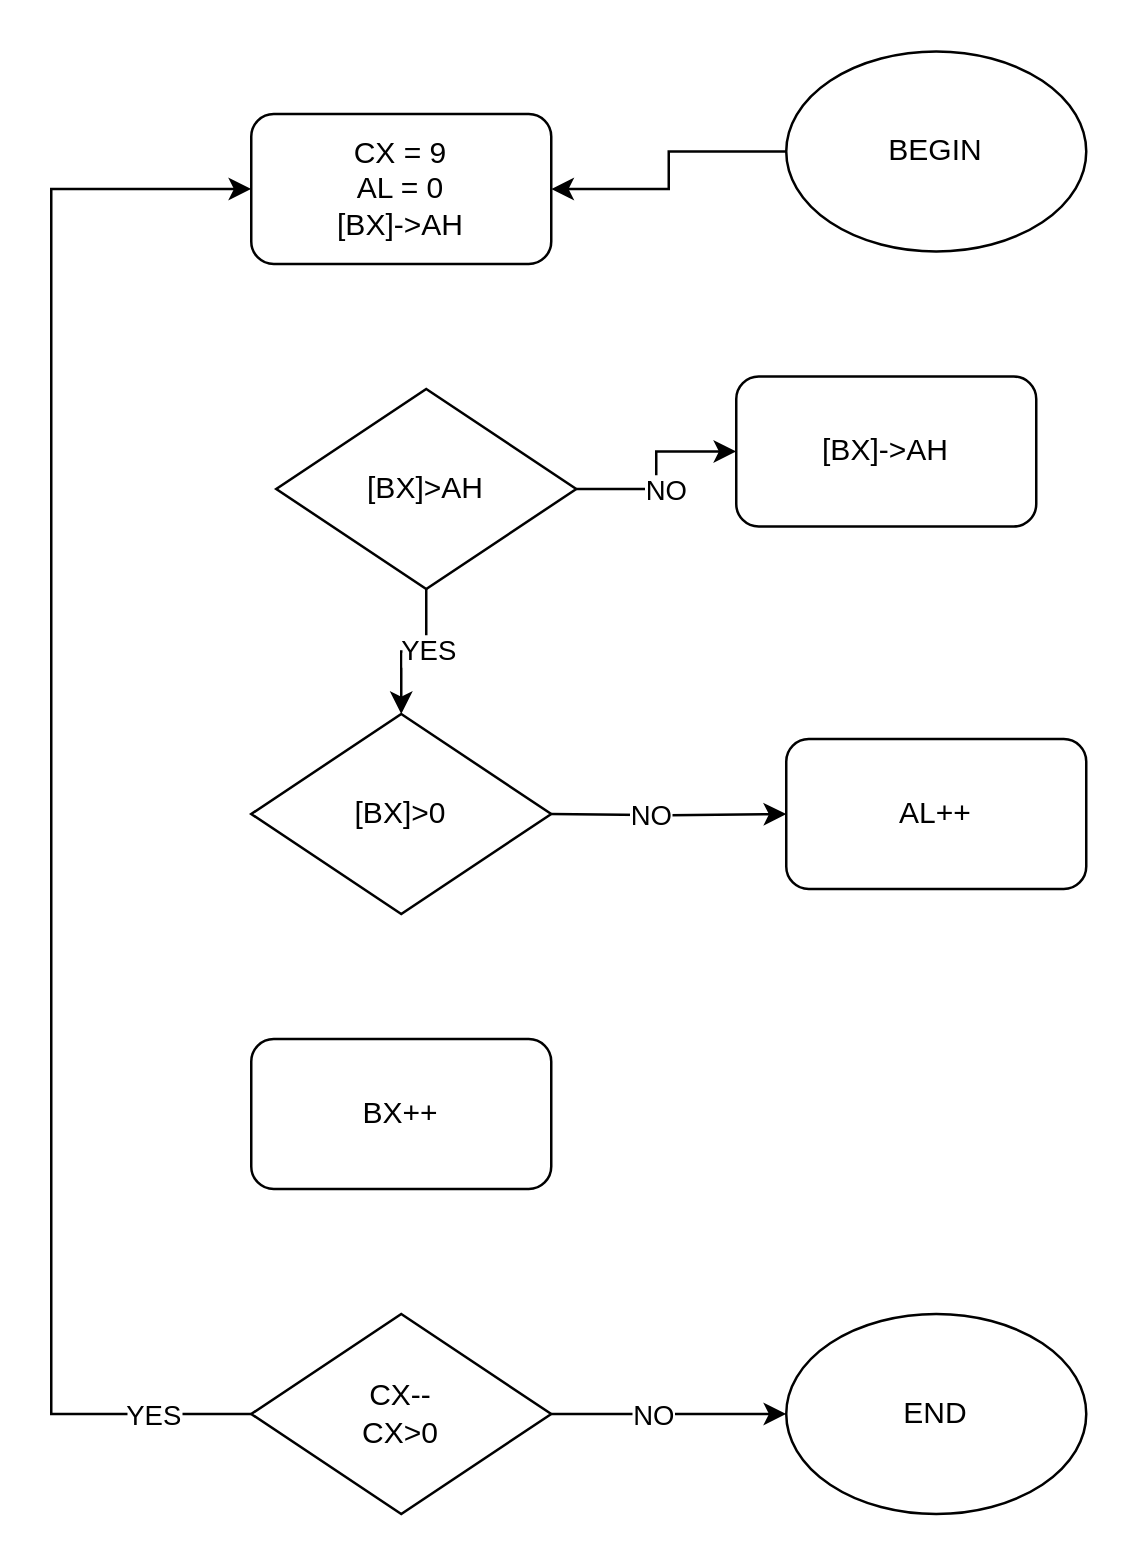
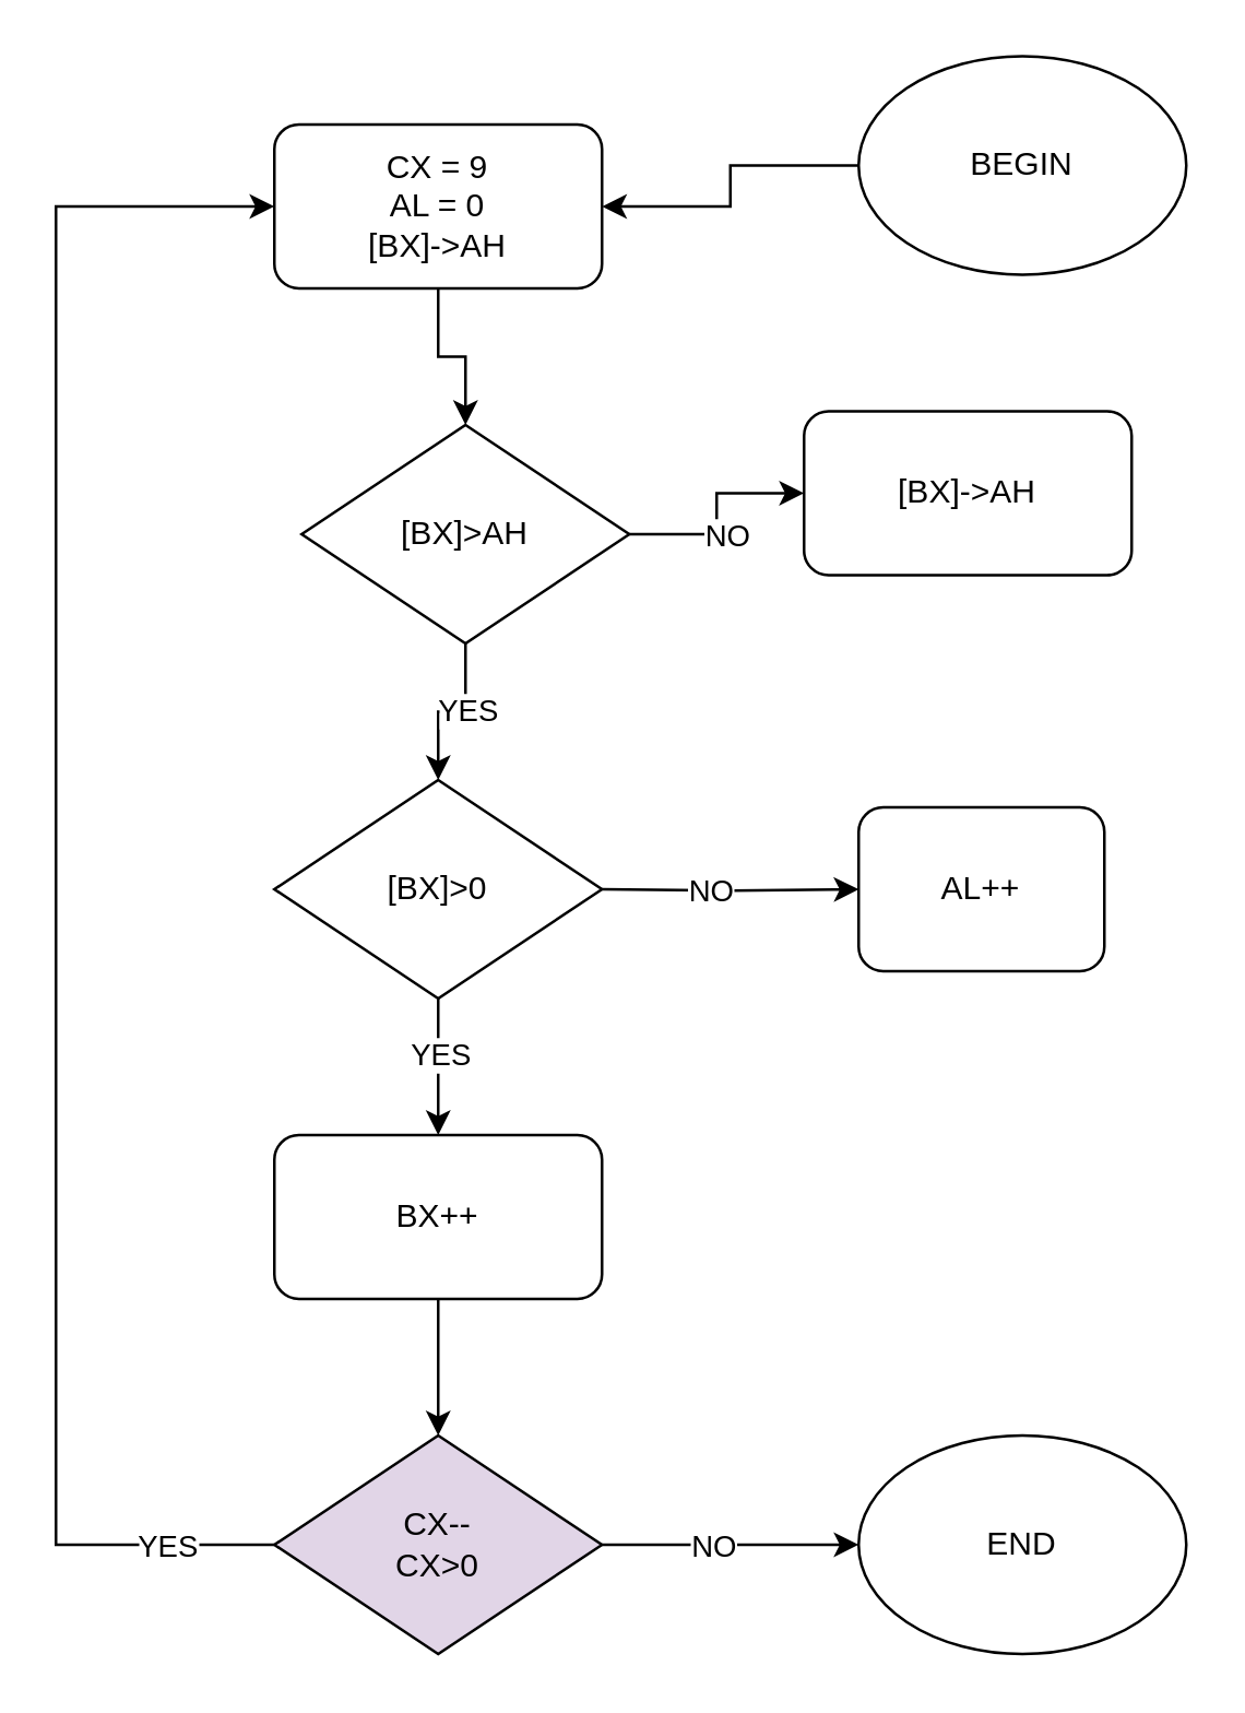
  <mxCell id="0" />
  <mxCell id="1" parent="0" />
+ <mxCell id="2" value="" style="edgeStyle=orthogonalEdgeStyle;rounded=0;orthogonalLoop=1;jettySize=auto;html=1;" edge="1" parent="1" source="3" target="9"><mxGeometry relative="1" as="geometry" /></mxCell>
  <mxCell id="3" value="CX = 9&lt;br&gt;AL = 0&lt;br&gt;[BX]-&amp;gt;AH" style="rounded=1;whiteSpace=wrap;html=1;" vertex="1" parent="1"><mxGeometry x="100" y="45" width="120" height="60" as="geometry" /></mxCell>
  <mxCell id="4" value="[BX]-&amp;gt;AH" style="rounded=1;whiteSpace=wrap;html=1;" vertex="1" parent="1"><mxGeometry x="294" y="150" width="120" height="60" as="geometry" /></mxCell>
  <mxCell id="5" value="" style="edgeStyle=orthogonalEdgeStyle;rounded=0;orthogonalLoop=1;jettySize=auto;html=1;" edge="1" parent="1" source="9" target="4"><mxGeometry relative="1" as="geometry" /></mxCell>
  <mxCell id="6" value="NO" style="edgeLabel;html=1;align=center;verticalAlign=middle;resizable=0;points=[];" vertex="1" connectable="0" parent="5"><mxGeometry x="-0.336" y="-3" relative="1" as="geometry"><mxPoint x="9" y="-3" as="offset" /></mxGeometry></mxCell>
  <mxCell id="7" value="" style="edgeStyle=orthogonalEdgeStyle;rounded=0;orthogonalLoop=1;jettySize=auto;html=1;" edge="1" parent="1" source="9" target="12"><mxGeometry relative="1" as="geometry" /></mxCell>
  <mxCell id="8" value="YES" style="edgeLabel;html=1;align=center;verticalAlign=middle;resizable=0;points=[];" vertex="1" connectable="0" parent="7"><mxGeometry x="-0.273" y="2" relative="1" as="geometry"><mxPoint x="-2" y="2" as="offset" /></mxGeometry></mxCell>
  <mxCell id="9" value="[BX]&amp;gt;AH" style="rhombus;whiteSpace=wrap;html=1;" vertex="1" parent="1"><mxGeometry x="110" y="155" width="120" height="80" as="geometry" /></mxCell>
+ <mxCell id="10" value="" style="edgeStyle=orthogonalEdgeStyle;rounded=0;orthogonalLoop=1;jettySize=auto;html=1;entryX=0.5;entryY=0;entryDx=0;entryDy=0;" edge="1" parent="1" source="12" target="17"><mxGeometry relative="1" as="geometry"><mxPoint x="160" y="415" as="targetPoint" /></mxGeometry></mxCell>
+ <mxCell id="11" value="YES" style="edgeLabel;html=1;align=center;verticalAlign=middle;resizable=0;points=[];" vertex="1" connectable="0" parent="10"><mxGeometry x="-0.25" y="2" relative="1" as="geometry"><mxPoint x="-2" y="1" as="offset" /></mxGeometry></mxCell>
  <mxCell id="12" value="[BX]&amp;gt;0" style="rhombus;whiteSpace=wrap;html=1;" vertex="1" parent="1"><mxGeometry x="100" y="285" width="120" height="80" as="geometry" /></mxCell>
  <mxCell id="13" style="edgeStyle=orthogonalEdgeStyle;rounded=0;orthogonalLoop=1;jettySize=auto;html=1;entryX=0;entryY=0.5;entryDx=0;entryDy=0;" edge="1" parent="1" source="15" target="3"><mxGeometry relative="1" as="geometry"><Array as="points"><mxPoint x="20" y="565" /><mxPoint x="20" y="75" /></Array></mxGeometry></mxCell>
  <mxCell id="14" value="YES" style="edgeLabel;html=1;align=center;verticalAlign=middle;resizable=0;points=[];" vertex="1" connectable="0" parent="13"><mxGeometry x="-0.809" y="-1" relative="1" as="geometry"><mxPoint x="22" y="1" as="offset" /></mxGeometry></mxCell>
- <mxCell id="15" value="CX--&lt;br&gt;CX&amp;gt;0" style="rhombus;whiteSpace=wrap;html=1;" vertex="1" parent="1"><mxGeometry x="100" y="525" width="120" height="80" as="geometry" /></mxCell>
+ <mxCell id="15" value="CX--&lt;br&gt;CX&amp;gt;0" style="rhombus;whiteSpace=wrap;html=1;fillColor=#e1d5e7;" vertex="1" parent="1"><mxGeometry x="100" y="525" width="120" height="80" as="geometry" /></mxCell>
+ <mxCell id="16" value="" style="edgeStyle=orthogonalEdgeStyle;rounded=0;orthogonalLoop=1;jettySize=auto;html=1;" edge="1" parent="1" source="17" target="15"><mxGeometry relative="1" as="geometry" /></mxCell>
  <mxCell id="17" value="BX++" style="rounded=1;whiteSpace=wrap;html=1;" vertex="1" parent="1"><mxGeometry x="100" y="415" width="120" height="60" as="geometry" /></mxCell>
- <mxCell id="18" value="AL++" style="rounded=1;whiteSpace=wrap;html=1;" vertex="1" parent="1"><mxGeometry x="314" y="295" width="120" height="60" as="geometry" /></mxCell>
+ <mxCell id="18" value="AL++" style="rounded=1;whiteSpace=wrap;html=1;" vertex="1" parent="1"><mxGeometry x="314" y="295" width="90" height="60" as="geometry" /></mxCell>
  <mxCell id="19" value="" style="edgeStyle=orthogonalEdgeStyle;rounded=0;orthogonalLoop=1;jettySize=auto;html=1;" edge="1" parent="1" target="18"><mxGeometry relative="1" as="geometry"><mxPoint x="220" y="325" as="sourcePoint" /></mxGeometry></mxCell>
  <mxCell id="20" value="NO" style="edgeLabel;html=1;align=center;verticalAlign=middle;resizable=0;points=[];" vertex="1" connectable="0" parent="19"><mxGeometry x="-0.336" y="-3" relative="1" as="geometry"><mxPoint x="9" y="-3" as="offset" /></mxGeometry></mxCell>
  <mxCell id="21" value="" style="edgeStyle=orthogonalEdgeStyle;rounded=0;orthogonalLoop=1;jettySize=auto;html=1;" edge="1" parent="1"><mxGeometry relative="1" as="geometry"><mxPoint x="220" y="565" as="sourcePoint" /><mxPoint x="314" y="565" as="targetPoint" /></mxGeometry></mxCell>
  <mxCell id="22" value="NO" style="edgeLabel;html=1;align=center;verticalAlign=middle;resizable=0;points=[];" vertex="1" connectable="0" parent="21"><mxGeometry x="-0.336" y="-3" relative="1" as="geometry"><mxPoint x="9" y="-3" as="offset" /></mxGeometry></mxCell>
  <mxCell id="23" value="END" style="ellipse;whiteSpace=wrap;html=1;" vertex="1" parent="1"><mxGeometry x="314" y="525" width="120" height="80" as="geometry" /></mxCell>
  <mxCell id="24" value="" style="edgeStyle=orthogonalEdgeStyle;rounded=0;orthogonalLoop=1;jettySize=auto;html=1;" edge="1" parent="1" source="25" target="3"><mxGeometry relative="1" as="geometry" /></mxCell>
  <mxCell id="25" value="BEGIN" style="ellipse;whiteSpace=wrap;html=1;" vertex="1" parent="1"><mxGeometry x="314" y="20" width="120" height="80" as="geometry" /></mxCell>
